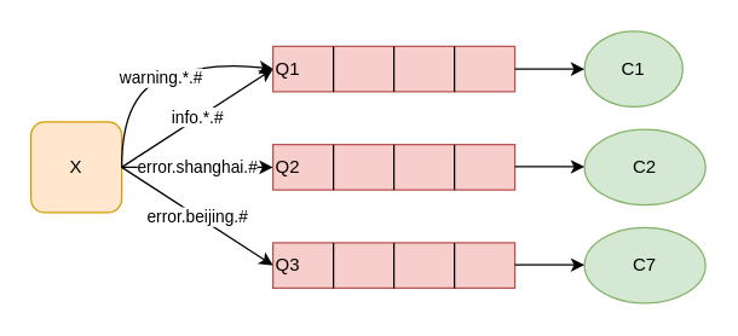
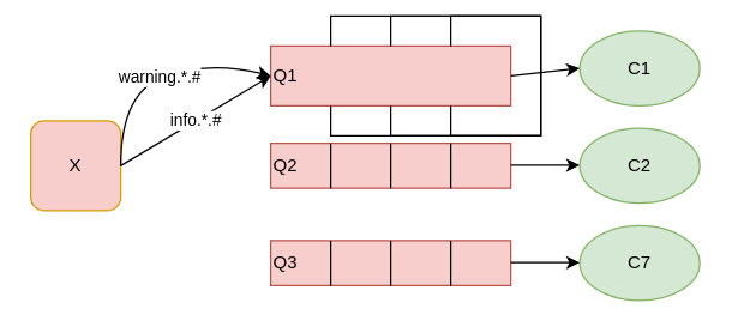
  <mxCell id="0" />
  <mxCell id="1" parent="0" />
- <mxCell id="2" value="X" style="rounded=1;whiteSpace=wrap;html=1;fillColor=#ffe6cc;strokeColor=#d79b00;" vertex="1" parent="1"><mxGeometry x="20" y="80" width="60" height="60" as="geometry" /></mxCell>
- <mxCell id="3" value="Q1" style="rounded=0;whiteSpace=wrap;html=1;fillColor=#f8cecc;strokeColor=#b85450;align=left;" vertex="1" parent="1"><mxGeometry x="180" y="30" width="160" height="30" as="geometry" /></mxCell>
- <mxCell id="4" value="C1" style="ellipse;whiteSpace=wrap;html=1;fillColor=#d5e8d4;strokeColor=#82b366;" vertex="1" parent="1"><mxGeometry x="386" y="20" width="65" height="50" as="geometry" /></mxCell>
+ <mxCell id="2" value="X" style="rounded=1;whiteSpace=wrap;html=1;fillColor=#f8cecc;strokeColor=#d79b00;" vertex="1" parent="1"><mxGeometry x="20" y="80" width="60" height="60" as="geometry" /></mxCell>
+ <mxCell id="3" value="Q1" style="rounded=0;whiteSpace=wrap;html=1;fillColor=#f8cecc;strokeColor=#b85450;align=left;" vertex="1" parent="1"><mxGeometry x="180" y="30" width="160" height="40" as="geometry" /></mxCell>
+ <mxCell id="4" value="C1" style="ellipse;whiteSpace=wrap;html=1;fillColor=#d5e8d4;strokeColor=#82b366;" vertex="1" parent="1"><mxGeometry x="386" y="20" width="80" height="50" as="geometry" /></mxCell>
  <mxCell id="5" style="edgeStyle=orthogonalEdgeStyle;rounded=0;orthogonalLoop=1;jettySize=auto;html=1;exitX=0.25;exitY=0;exitDx=0;exitDy=0;entryX=0.25;entryY=1;entryDx=0;entryDy=0;endArrow=none;endFill=0;" edge="1" parent="1" source="3" target="3"><mxGeometry relative="1" as="geometry" /></mxCell>
  <mxCell id="6" style="edgeStyle=orthogonalEdgeStyle;rounded=0;orthogonalLoop=1;jettySize=auto;html=1;exitX=0.5;exitY=0;exitDx=0;exitDy=0;entryX=0.5;entryY=1;entryDx=0;entryDy=0;endArrow=none;endFill=0;" edge="1" parent="1" source="3" target="3"><mxGeometry relative="1" as="geometry" /></mxCell>
  <mxCell id="7" style="edgeStyle=orthogonalEdgeStyle;rounded=0;orthogonalLoop=1;jettySize=auto;html=1;exitX=0.75;exitY=0;exitDx=0;exitDy=0;entryX=0.75;entryY=1;entryDx=0;entryDy=0;endArrow=none;endFill=0;" edge="1" parent="1" source="3" target="3"><mxGeometry relative="1" as="geometry" /></mxCell>
  <mxCell id="8" value="Q2" style="rounded=0;whiteSpace=wrap;html=1;fillColor=#f8cecc;strokeColor=#b85450;align=left;" vertex="1" parent="1"><mxGeometry x="180" y="95" width="160" height="30" as="geometry" /></mxCell>
  <mxCell id="9" style="edgeStyle=orthogonalEdgeStyle;rounded=0;orthogonalLoop=1;jettySize=auto;html=1;exitX=0.25;exitY=0;exitDx=0;exitDy=0;entryX=0.25;entryY=1;entryDx=0;entryDy=0;endArrow=none;endFill=0;" edge="1" parent="1" source="8" target="8"><mxGeometry relative="1" as="geometry" /></mxCell>
  <mxCell id="10" style="edgeStyle=orthogonalEdgeStyle;rounded=0;orthogonalLoop=1;jettySize=auto;html=1;exitX=0.5;exitY=0;exitDx=0;exitDy=0;entryX=0.5;entryY=1;entryDx=0;entryDy=0;endArrow=none;endFill=0;" edge="1" parent="1" source="8" target="8"><mxGeometry relative="1" as="geometry" /></mxCell>
  <mxCell id="11" style="edgeStyle=orthogonalEdgeStyle;rounded=0;orthogonalLoop=1;jettySize=auto;html=1;exitX=0.75;exitY=0;exitDx=0;exitDy=0;entryX=0.75;entryY=1;entryDx=0;entryDy=0;endArrow=none;endFill=0;" edge="1" parent="1" source="8" target="8"><mxGeometry relative="1" as="geometry" /></mxCell>
  <mxCell id="12" value="Q3" style="rounded=0;whiteSpace=wrap;html=1;fillColor=#f8cecc;strokeColor=#b85450;align=left;" vertex="1" parent="1"><mxGeometry x="180" y="160" width="160" height="30" as="geometry" /></mxCell>
  <mxCell id="13" style="edgeStyle=orthogonalEdgeStyle;rounded=0;orthogonalLoop=1;jettySize=auto;html=1;exitX=0.25;exitY=0;exitDx=0;exitDy=0;entryX=0.25;entryY=1;entryDx=0;entryDy=0;endArrow=none;endFill=0;" edge="1" parent="1" source="12" target="12"><mxGeometry relative="1" as="geometry" /></mxCell>
  <mxCell id="14" style="edgeStyle=orthogonalEdgeStyle;rounded=0;orthogonalLoop=1;jettySize=auto;html=1;exitX=0.5;exitY=0;exitDx=0;exitDy=0;entryX=0.5;entryY=1;entryDx=0;entryDy=0;endArrow=none;endFill=0;" edge="1" parent="1" source="12" target="12"><mxGeometry relative="1" as="geometry" /></mxCell>
  <mxCell id="15" style="edgeStyle=orthogonalEdgeStyle;rounded=0;orthogonalLoop=1;jettySize=auto;html=1;exitX=0.75;exitY=0;exitDx=0;exitDy=0;entryX=0.75;entryY=1;entryDx=0;entryDy=0;endArrow=none;endFill=0;" edge="1" parent="1" source="12" target="12"><mxGeometry relative="1" as="geometry" /></mxCell>
  <mxCell id="16" value="C2" style="ellipse;whiteSpace=wrap;html=1;fillColor=#d5e8d4;strokeColor=#82b366;" vertex="1" parent="1"><mxGeometry x="386" y="85" width="80" height="50" as="geometry" /></mxCell>
  <mxCell id="17" value="C7" style="ellipse;whiteSpace=wrap;html=1;fillColor=#d5e8d4;strokeColor=#82b366;" vertex="1" parent="1"><mxGeometry x="386" y="150" width="80" height="50" as="geometry" /></mxCell>
  <mxCell id="18" value="info.*.#" style="endArrow=classic;html=1;rounded=0;entryX=0;entryY=0.5;entryDx=0;entryDy=0;" edge="1" parent="1" target="3"><mxGeometry width="50" height="50" relative="1" as="geometry"><mxPoint x="80" y="110" as="sourcePoint" /><mxPoint x="130" y="60" as="targetPoint" /></mxGeometry></mxCell>
- <mxCell id="19" value="error.shanghai.#" style="endArrow=classic;html=1;rounded=0;exitX=1;exitY=0.5;exitDx=0;exitDy=0;entryX=0;entryY=0.5;entryDx=0;entryDy=0;" edge="1" parent="1" source="2" target="8"><mxGeometry width="50" height="50" relative="1" as="geometry"><mxPoint x="210" y="110" as="sourcePoint" /><mxPoint x="260" y="60" as="targetPoint" /></mxGeometry></mxCell>
- <mxCell id="20" value="error.beijing.#" style="endArrow=classic;html=1;rounded=0;entryX=0;entryY=0.5;entryDx=0;entryDy=0;exitX=1;exitY=0.5;exitDx=0;exitDy=0;" edge="1" parent="1" source="2" target="12"><mxGeometry width="50" height="50" relative="1" as="geometry"><mxPoint x="70" y="175" as="sourcePoint" /><mxPoint x="120" y="125" as="targetPoint" /></mxGeometry></mxCell>
  <mxCell id="21" value="" style="endArrow=classic;html=1;rounded=0;entryX=0;entryY=0.5;entryDx=0;entryDy=0;exitX=1;exitY=0.5;exitDx=0;exitDy=0;" edge="1" parent="1" source="3" target="4"><mxGeometry width="50" height="50" relative="1" as="geometry"><mxPoint x="340" y="50" as="sourcePoint" /><mxPoint x="390" y="0" as="targetPoint" /></mxGeometry></mxCell>
  <mxCell id="22" value="" style="endArrow=classic;html=1;rounded=0;entryX=0;entryY=0.5;entryDx=0;entryDy=0;exitX=1;exitY=0.5;exitDx=0;exitDy=0;" edge="1" parent="1"><mxGeometry width="50" height="50" relative="1" as="geometry"><mxPoint x="340" y="174.66" as="sourcePoint" /><mxPoint x="386" y="174.66" as="targetPoint" /></mxGeometry></mxCell>
  <mxCell id="23" value="" style="endArrow=classic;html=1;rounded=0;entryX=0;entryY=0.5;entryDx=0;entryDy=0;exitX=1;exitY=0.5;exitDx=0;exitDy=0;" edge="1" parent="1"><mxGeometry width="50" height="50" relative="1" as="geometry"><mxPoint x="340" y="109.66" as="sourcePoint" /><mxPoint x="386" y="109.66" as="targetPoint" /></mxGeometry></mxCell>
  <mxCell id="24" value="warning.*.#" style="curved=1;endArrow=classic;html=1;rounded=0;entryX=0;entryY=0.5;entryDx=0;entryDy=0;" edge="1" parent="1" target="3"><mxGeometry width="50" height="50" relative="1" as="geometry"><mxPoint x="80" y="110" as="sourcePoint" /><mxPoint x="130" y="60" as="targetPoint" /><Array as="points"><mxPoint x="80" y="60" /><mxPoint x="140" y="40" /></Array></mxGeometry></mxCell>
